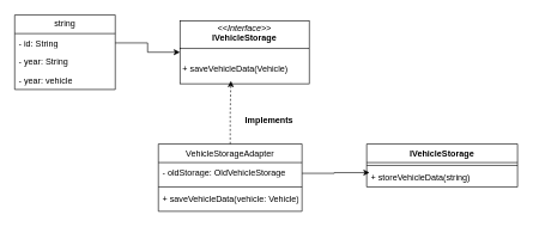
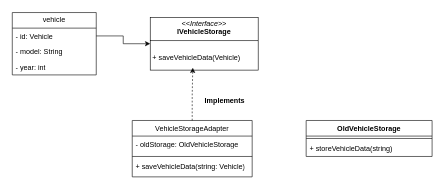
  <mxCell id="0" />
  <mxCell id="1" parent="0" />
  <mxCell id="2" value="&lt;span style=&quot;font-weight: 400; text-wrap-mode: nowrap;&quot;&gt;VehicleStorageAdapter&lt;/span&gt;" style="swimlane;fontStyle=1;align=center;verticalAlign=top;childLayout=stackLayout;horizontal=1;startSize=26;horizontalStack=0;resizeParent=1;resizeParentMax=0;resizeLast=0;collapsible=1;marginBottom=0;whiteSpace=wrap;html=1;" parent="1" vertex="1"><mxGeometry x="220" y="200" width="200" height="94" as="geometry" /></mxCell>
  <mxCell id="3" value="&lt;span style=&quot;text-align: center; text-wrap-mode: nowrap;&quot;&gt;- oldStorage: OldVehicleStorage&lt;/span&gt;" style="text;strokeColor=none;fillColor=none;align=left;verticalAlign=top;spacingLeft=4;spacingRight=4;overflow=hidden;rotatable=0;points=[[0,0.5],[1,0.5]];portConstraint=eastwest;whiteSpace=wrap;html=1;" parent="2" vertex="1"><mxGeometry y="26" width="200" height="30" as="geometry" /></mxCell>
  <mxCell id="4" value="" style="line;strokeWidth=1;fillColor=none;align=left;verticalAlign=middle;spacingTop=-1;spacingLeft=3;spacingRight=3;rotatable=0;labelPosition=right;points=[];portConstraint=eastwest;strokeColor=inherit;" parent="2" vertex="1"><mxGeometry y="56" width="200" height="8" as="geometry" /></mxCell>
- <mxCell id="5" value="&lt;span style=&quot;text-align: center; text-wrap-mode: nowrap;&quot;&gt;+ saveVehicleData(vehicle: Vehicle)&lt;/span&gt;" style="text;strokeColor=none;fillColor=none;align=left;verticalAlign=top;spacingLeft=4;spacingRight=4;overflow=hidden;rotatable=0;points=[[0,0.5],[1,0.5]];portConstraint=eastwest;whiteSpace=wrap;html=1;" parent="2" vertex="1"><mxGeometry y="64" width="200" height="30" as="geometry" /></mxCell>
- <mxCell id="6" value="string" style="swimlane;fontStyle=0;childLayout=stackLayout;horizontal=1;startSize=26;fillColor=none;horizontalStack=0;resizeParent=1;resizeParentMax=0;resizeLast=0;collapsible=1;marginBottom=0;whiteSpace=wrap;html=1;" vertex="1" parent="1"><mxGeometry x="20" y="20" width="140" height="104" as="geometry" /></mxCell>
- <mxCell id="7" value="- id: String" style="text;strokeColor=none;fillColor=none;align=left;verticalAlign=top;spacingLeft=4;spacingRight=4;overflow=hidden;rotatable=0;points=[[0,0.5],[1,0.5]];portConstraint=eastwest;whiteSpace=wrap;html=1;" vertex="1" parent="6"><mxGeometry y="26" width="140" height="26" as="geometry" /></mxCell>
- <mxCell id="8" value="- year: String" style="text;strokeColor=none;fillColor=none;align=left;verticalAlign=top;spacingLeft=4;spacingRight=4;overflow=hidden;rotatable=0;points=[[0,0.5],[1,0.5]];portConstraint=eastwest;whiteSpace=wrap;html=1;" vertex="1" parent="6"><mxGeometry y="52" width="140" height="26" as="geometry" /></mxCell>
- <mxCell id="9" value="- year: vehicle" style="text;strokeColor=none;fillColor=none;align=left;verticalAlign=top;spacingLeft=4;spacingRight=4;overflow=hidden;rotatable=0;points=[[0,0.5],[1,0.5]];portConstraint=eastwest;whiteSpace=wrap;html=1;" vertex="1" parent="6"><mxGeometry y="78" width="140" height="26" as="geometry" /></mxCell>
- <mxCell id="10" value="IVehicleStorage" style="swimlane;fontStyle=1;align=center;verticalAlign=top;childLayout=stackLayout;horizontal=1;startSize=26;horizontalStack=0;resizeParent=1;resizeParentMax=0;resizeLast=0;collapsible=1;marginBottom=0;whiteSpace=wrap;html=1;" vertex="1" parent="1"><mxGeometry x="510" y="200" width="210" height="60" as="geometry" /></mxCell>
+ <mxCell id="5" value="&lt;span style=&quot;text-align: center; text-wrap-mode: nowrap;&quot;&gt;+ saveVehicleData(string: Vehicle)&lt;/span&gt;" style="text;strokeColor=none;fillColor=none;align=left;verticalAlign=top;spacingLeft=4;spacingRight=4;overflow=hidden;rotatable=0;points=[[0,0.5],[1,0.5]];portConstraint=eastwest;whiteSpace=wrap;html=1;" parent="2" vertex="1"><mxGeometry y="64" width="200" height="30" as="geometry" /></mxCell>
+ <mxCell id="6" value="vehicle" style="swimlane;fontStyle=0;childLayout=stackLayout;horizontal=1;startSize=26;fillColor=none;horizontalStack=0;resizeParent=1;resizeParentMax=0;resizeLast=0;collapsible=1;marginBottom=0;whiteSpace=wrap;html=1;" vertex="1" parent="1"><mxGeometry x="20" y="20" width="140" height="104" as="geometry" /></mxCell>
+ <mxCell id="7" value="- id: Vehicle" style="text;strokeColor=none;fillColor=none;align=left;verticalAlign=top;spacingLeft=4;spacingRight=4;overflow=hidden;rotatable=0;points=[[0,0.5],[1,0.5]];portConstraint=eastwest;whiteSpace=wrap;html=1;" vertex="1" parent="6"><mxGeometry y="26" width="140" height="26" as="geometry" /></mxCell>
+ <mxCell id="8" value="- model: String" style="text;strokeColor=none;fillColor=none;align=left;verticalAlign=top;spacingLeft=4;spacingRight=4;overflow=hidden;rotatable=0;points=[[0,0.5],[1,0.5]];portConstraint=eastwest;whiteSpace=wrap;html=1;" vertex="1" parent="6"><mxGeometry y="52" width="140" height="26" as="geometry" /></mxCell>
+ <mxCell id="9" value="- year: int" style="text;strokeColor=none;fillColor=none;align=left;verticalAlign=top;spacingLeft=4;spacingRight=4;overflow=hidden;rotatable=0;points=[[0,0.5],[1,0.5]];portConstraint=eastwest;whiteSpace=wrap;html=1;" vertex="1" parent="6"><mxGeometry y="78" width="140" height="26" as="geometry" /></mxCell>
+ <mxCell id="10" value="OldVehicleStorage" style="swimlane;fontStyle=1;align=center;verticalAlign=top;childLayout=stackLayout;horizontal=1;startSize=26;horizontalStack=0;resizeParent=1;resizeParentMax=0;resizeLast=0;collapsible=1;marginBottom=0;whiteSpace=wrap;html=1;" vertex="1" parent="1"><mxGeometry x="510" y="200" width="210" height="60" as="geometry" /></mxCell>
  <mxCell id="11" value="" style="line;strokeWidth=1;fillColor=none;align=left;verticalAlign=middle;spacingTop=-1;spacingLeft=3;spacingRight=3;rotatable=0;labelPosition=right;points=[];portConstraint=eastwest;strokeColor=inherit;" vertex="1" parent="10"><mxGeometry y="26" width="210" height="8" as="geometry" /></mxCell>
  <mxCell id="12" value="+ storeVehicleData(string)" style="text;strokeColor=none;fillColor=none;align=left;verticalAlign=top;spacingLeft=4;spacingRight=4;overflow=hidden;rotatable=0;points=[[0,0.5],[1,0.5]];portConstraint=eastwest;whiteSpace=wrap;html=1;" vertex="1" parent="10"><mxGeometry y="34" width="210" height="26" as="geometry" /></mxCell>
  <mxCell id="13" value="&lt;p style=&quot;margin:0px;margin-top:4px;text-align:center;&quot;&gt;&lt;i&gt;&amp;lt;&amp;lt;Interface&amp;gt;&amp;gt;&lt;/i&gt;&lt;br&gt;&lt;b&gt;IVehicleStorage&lt;/b&gt;&lt;/p&gt;&lt;hr size=&quot;1&quot; style=&quot;border-style:solid;&quot;&gt;&lt;p style=&quot;margin:0px;margin-left:4px;&quot;&gt;&lt;br&gt;&lt;/p&gt;&lt;p style=&quot;margin:0px;margin-left:4px;&quot;&gt;+ saveVehicleData(Vehicle)&lt;/p&gt;" style="verticalAlign=top;align=left;overflow=fill;html=1;whiteSpace=wrap;" vertex="1" parent="1"><mxGeometry x="250" y="28" width="180" height="88" as="geometry" /></mxCell>
  <mxCell id="14" style="edgeStyle=orthogonalEdgeStyle;rounded=0;orthogonalLoop=1;jettySize=auto;html=1;entryX=0;entryY=0.5;entryDx=0;entryDy=0;" edge="1" parent="1" source="7" target="13"><mxGeometry relative="1" as="geometry" /></mxCell>
  <mxCell id="15" style="edgeStyle=orthogonalEdgeStyle;rounded=0;orthogonalLoop=1;jettySize=auto;html=1;entryX=0.394;entryY=0.955;entryDx=0;entryDy=0;entryPerimeter=0;dashed=1;" edge="1" parent="1" source="2" target="13"><mxGeometry relative="1" as="geometry" /></mxCell>
- <mxCell id="16" style="edgeStyle=orthogonalEdgeStyle;rounded=0;orthogonalLoop=1;jettySize=auto;html=1;entryX=0.019;entryY=0.231;entryDx=0;entryDy=0;entryPerimeter=0;" edge="1" parent="1" source="3" target="12"><mxGeometry relative="1" as="geometry" /></mxCell>
  <mxCell id="17" value="Implements" style="text;align=center;fontStyle=1;verticalAlign=middle;spacingLeft=3;spacingRight=3;strokeColor=none;rotatable=0;points=[[0,0.5],[1,0.5]];portConstraint=eastwest;html=1;" vertex="1" parent="1"><mxGeometry x="334" y="154" width="80" height="26" as="geometry" /></mxCell>
